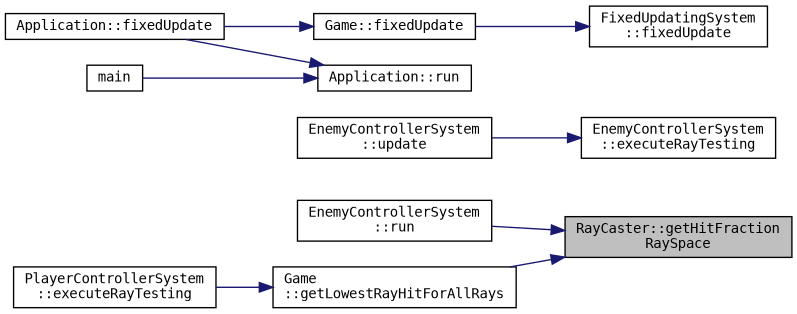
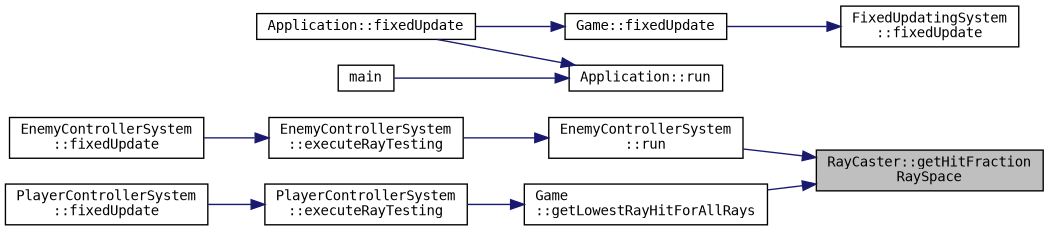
  digraph {
    fontname="DejaVu Sans Mono"
    rankdir=RL
    node [color=black fillcolor=white fontname="DejaVu Sans Mono" fontsize=10 shape=record style=filled]
    edge [color=midnightblue dir=back fontname="DejaVu Sans Mono" fontsize=10 labelfontname=Helvetica labelfontsize=10 style=solid]
    n1 [fillcolor=grey75 fontcolor=black height=0.2 label="RayCaster::getHitFraction\lRaySpace" width=0.4]
    n2 [height=0.2 label="EnemyControllerSystem\l::run" width=0.4]
    n3 [height=0.2 label="Game\l::getLowestRayHitForAllRays" width=0.4]
    n4 [height=0.2 label="EnemyControllerSystem\l::executeRayTesting" width=0.4]
    n5 [height=0.2 label="PlayerControllerSystem\l::executeRayTesting" width=0.4]
-   n6 [height=0.2 label="EnemyControllerSystem\l::update" width=0.4]
+   n6 [height=0.2 label="EnemyControllerSystem\l::fixedUpdate" width=0.4]
    n7 [height=0.2 label="FixedUpdatingSystem\l::fixedUpdate" width=0.4]
    n8 [height=0.2 label="Game::fixedUpdate" width=0.4]
    n9 [height=0.2 label="Application::fixedUpdate" width=0.4]
    n10 [height=0.2 label="Application::run" width=0.4]
    n11 [height=0.2 label=main width=0.4]
+   n12 [height=0.2 label="PlayerControllerSystem\l::fixedUpdate" width=0.4]
    n1 -> n2
    n1 -> n3
+   n2 -> n4
    n3 -> n5
    n4 -> n6
+   n5 -> n12
    n7 -> n8
    n8 -> n9
    n10 -> n9
    n10 -> n11
  }
